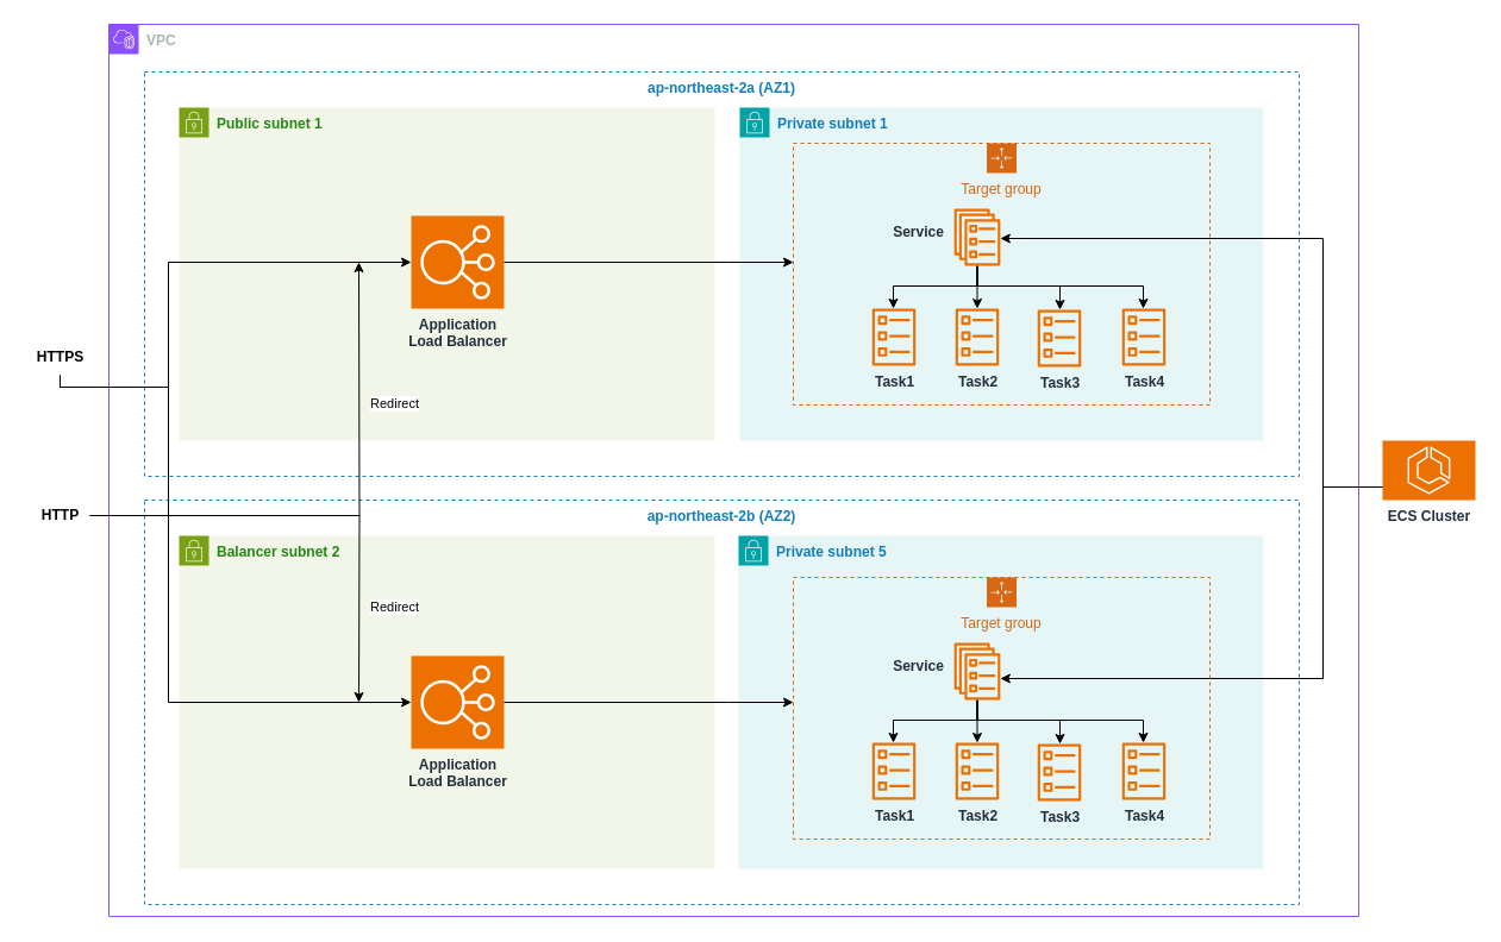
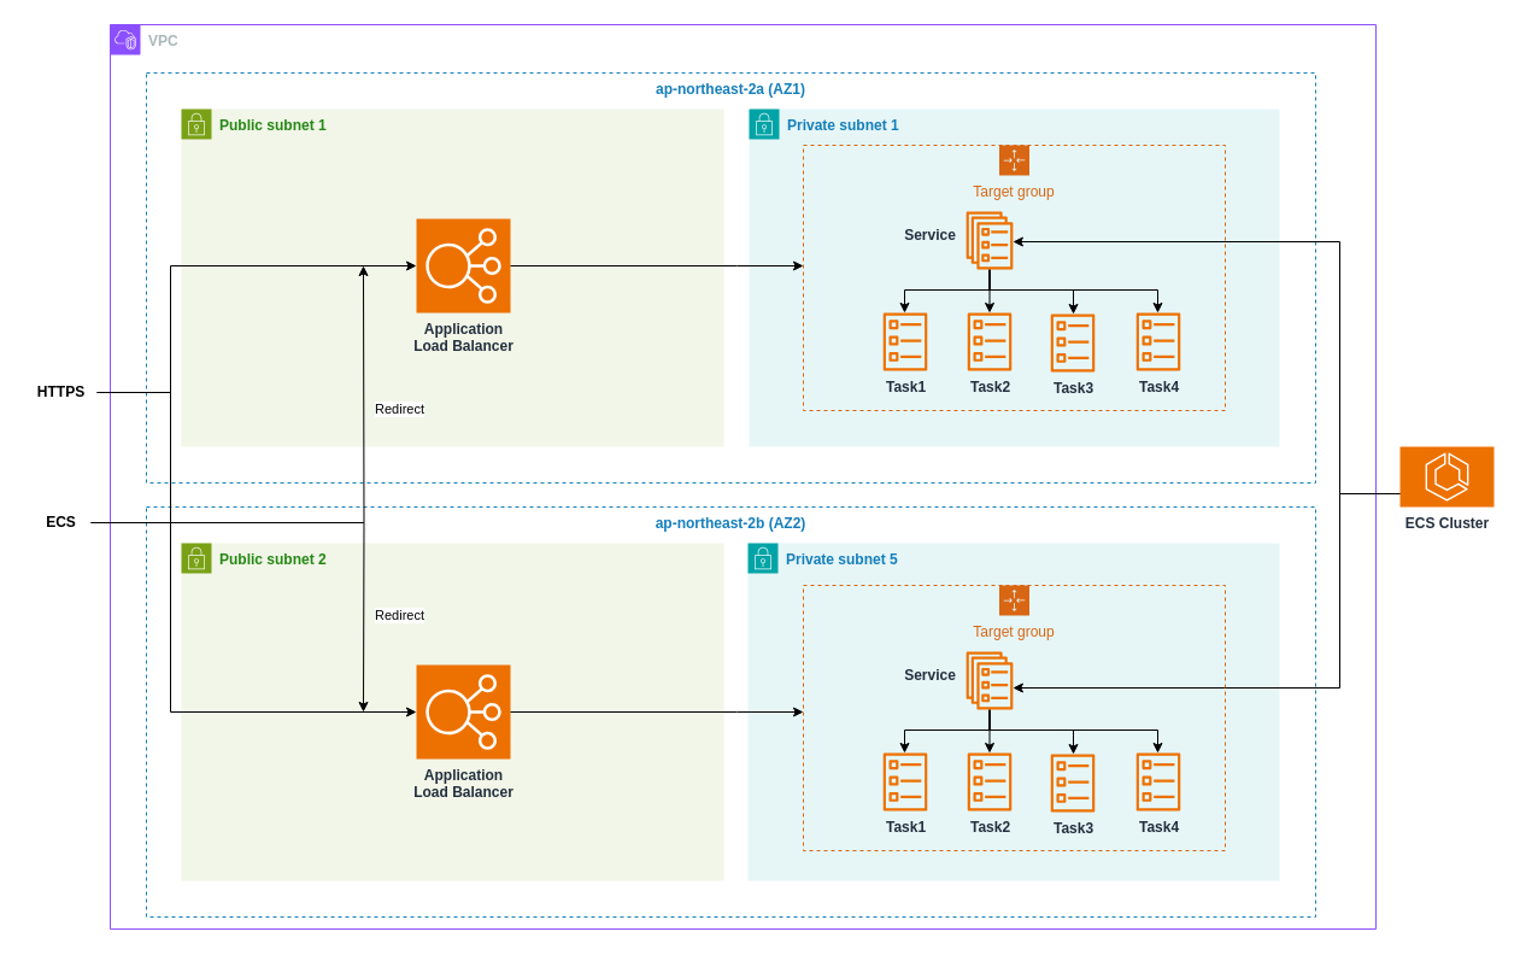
  <mxCell id="0" />
  <mxCell id="1" parent="0" />
  <mxCell id="2" value="VPC" style="points=[[0,0],[0.25,0],[0.5,0],[0.75,0],[1,0],[1,0.25],[1,0.5],[1,0.75],[1,1],[0.75,1],[0.5,1],[0.25,1],[0,1],[0,0.75],[0,0.5],[0,0.25]];outlineConnect=0;gradientColor=none;html=1;whiteSpace=wrap;fontSize=12;fontStyle=1;container=1;pointerEvents=0;collapsible=0;recursiveResize=0;shape=mxgraph.aws4.group;grIcon=mxgraph.aws4.group_vpc2;strokeColor=#8C4FFF;fillColor=none;verticalAlign=top;align=left;spacingLeft=30;fontColor=#AAB7B8;dashed=0;labelBackgroundColor=none;spacingTop=0;textShadow=0;" vertex="1" parent="1"><mxGeometry x="91" y="20" width="1050" height="750" as="geometry" /></mxCell>
  <mxCell id="3" value="ap-northeast-2a (AZ1)" style="fillColor=none;strokeColor=#147EBA;dashed=1;verticalAlign=top;fontStyle=1;fontColor=#147EBA;whiteSpace=wrap;html=1;labelBackgroundColor=none;spacingTop=0;textShadow=0;" vertex="1" parent="2"><mxGeometry x="30" y="40" width="970" height="340" as="geometry" /></mxCell>
  <mxCell id="4" value="Private subnet 1" style="points=[[0,0],[0.25,0],[0.5,0],[0.75,0],[1,0],[1,0.25],[1,0.5],[1,0.75],[1,1],[0.75,1],[0.5,1],[0.25,1],[0,1],[0,0.75],[0,0.5],[0,0.25]];outlineConnect=0;gradientColor=none;html=1;whiteSpace=wrap;fontSize=12;fontStyle=1;container=1;pointerEvents=0;collapsible=0;recursiveResize=0;shape=mxgraph.aws4.group;grIcon=mxgraph.aws4.group_security_group;grStroke=0;strokeColor=#00A4A6;fillColor=#E6F6F7;verticalAlign=top;align=left;spacingLeft=30;fontColor=#147EBA;dashed=0;labelBackgroundColor=none;spacingTop=0;textShadow=0;" vertex="1" parent="2"><mxGeometry x="530" y="70" width="440" height="280" as="geometry" /></mxCell>
  <mxCell id="5" value="" style="group" vertex="1" connectable="0" parent="4"><mxGeometry x="45" y="30" width="350" height="220" as="geometry" /></mxCell>
  <mxCell id="6" value="Task1" style="sketch=0;outlineConnect=0;fontColor=#232F3E;gradientColor=none;fillColor=#ED7100;strokeColor=none;dashed=0;verticalLabelPosition=bottom;verticalAlign=top;align=center;html=1;fontSize=12;fontStyle=1;aspect=fixed;pointerEvents=1;shape=mxgraph.aws4.ecs_task;labelBackgroundColor=none;spacingTop=0;textShadow=0;" vertex="1" parent="5"><mxGeometry x="66" y="139" width="37" height="48" as="geometry" /></mxCell>
  <mxCell id="7" value="Task2" style="sketch=0;outlineConnect=0;fontColor=#232F3E;gradientColor=none;fillColor=#ED7100;strokeColor=none;dashed=0;verticalLabelPosition=bottom;verticalAlign=top;align=center;html=1;fontSize=12;fontStyle=1;aspect=fixed;pointerEvents=1;shape=mxgraph.aws4.ecs_task;labelBackgroundColor=none;spacingTop=0;textShadow=0;" vertex="1" parent="5"><mxGeometry x="136" y="139" width="37" height="48" as="geometry" /></mxCell>
  <mxCell id="8" value="Task4" style="sketch=0;outlineConnect=0;fontColor=#232F3E;gradientColor=none;fillColor=#ED7100;strokeColor=none;dashed=0;verticalLabelPosition=bottom;verticalAlign=top;align=center;html=1;fontSize=12;fontStyle=1;aspect=fixed;pointerEvents=1;shape=mxgraph.aws4.ecs_task;labelBackgroundColor=none;spacingTop=0;textShadow=0;" vertex="1" parent="5"><mxGeometry x="276" y="139" width="37" height="48" as="geometry" /></mxCell>
  <mxCell id="9" value="Target group" style="points=[[0,0],[0.25,0],[0.5,0],[0.75,0],[1,0],[1,0.25],[1,0.5],[1,0.75],[1,1],[0.75,1],[0.5,1],[0.25,1],[0,1],[0,0.75],[0,0.5],[0,0.25]];outlineConnect=0;gradientColor=none;html=1;whiteSpace=wrap;fontSize=12;fontStyle=0;container=1;pointerEvents=0;collapsible=0;recursiveResize=0;shape=mxgraph.aws4.groupCenter;grIcon=mxgraph.aws4.group_auto_scaling_group;grStroke=1;strokeColor=#D86613;fillColor=none;verticalAlign=top;align=center;fontColor=#D86613;dashed=1;spacingTop=25;" vertex="1" parent="5"><mxGeometry width="350" height="220" as="geometry" /></mxCell>
  <mxCell id="10" value="ap-northeast-2b (AZ2)" style="fillColor=none;strokeColor=#147EBA;dashed=1;verticalAlign=top;fontStyle=1;fontColor=#147EBA;whiteSpace=wrap;html=1;labelBackgroundColor=none;spacingTop=0;textShadow=0;" vertex="1" parent="2"><mxGeometry x="30" y="400" width="970" height="340" as="geometry" /></mxCell>
- <mxCell id="11" value="Balancer subnet 2" style="points=[[0,0],[0.25,0],[0.5,0],[0.75,0],[1,0],[1,0.25],[1,0.5],[1,0.75],[1,1],[0.75,1],[0.5,1],[0.25,1],[0,1],[0,0.75],[0,0.5],[0,0.25]];outlineConnect=0;gradientColor=none;html=1;whiteSpace=wrap;fontSize=12;fontStyle=1;container=1;pointerEvents=0;collapsible=0;recursiveResize=0;shape=mxgraph.aws4.group;grIcon=mxgraph.aws4.group_security_group;grStroke=0;strokeColor=#7AA116;fillColor=#F2F6E8;verticalAlign=top;align=left;spacingLeft=30;fontColor=#248814;dashed=0;labelBackgroundColor=none;spacingTop=0;textShadow=0;" vertex="1" parent="2"><mxGeometry x="59" y="430" width="450" height="280" as="geometry" /></mxCell>
+ <mxCell id="11" value="Public subnet 2" style="points=[[0,0],[0.25,0],[0.5,0],[0.75,0],[1,0],[1,0.25],[1,0.5],[1,0.75],[1,1],[0.75,1],[0.5,1],[0.25,1],[0,1],[0,0.75],[0,0.5],[0,0.25]];outlineConnect=0;gradientColor=none;html=1;whiteSpace=wrap;fontSize=12;fontStyle=1;container=1;pointerEvents=0;collapsible=0;recursiveResize=0;shape=mxgraph.aws4.group;grIcon=mxgraph.aws4.group_security_group;grStroke=0;strokeColor=#7AA116;fillColor=#F2F6E8;verticalAlign=top;align=left;spacingLeft=30;fontColor=#248814;dashed=0;labelBackgroundColor=none;spacingTop=0;textShadow=0;" vertex="1" parent="2"><mxGeometry x="59" y="430" width="450" height="280" as="geometry" /></mxCell>
  <mxCell id="12" value="Application&lt;div&gt;Load Balancer&lt;/div&gt;" style="sketch=0;points=[[0,0,0],[0.25,0,0],[0.5,0,0],[0.75,0,0],[1,0,0],[0,1,0],[0.25,1,0],[0.5,1,0],[0.75,1,0],[1,1,0],[0,0.25,0],[0,0.5,0],[0,0.75,0],[1,0.25,0],[1,0.5,0],[1,0.75,0]];outlineConnect=0;fontColor=#232F3E;fillColor=#ED7100;strokeColor=#ffffff;dashed=0;verticalLabelPosition=bottom;verticalAlign=top;align=center;html=1;fontSize=12;fontStyle=1;aspect=fixed;shape=mxgraph.aws4.resourceIcon;resIcon=mxgraph.aws4.elastic_load_balancing;labelBackgroundColor=none;spacingTop=0;textShadow=0;" vertex="1" parent="11"><mxGeometry x="195" y="101" width="78" height="78" as="geometry" /></mxCell>
  <mxCell id="13" value="Private subnet 5" style="points=[[0,0],[0.25,0],[0.5,0],[0.75,0],[1,0],[1,0.25],[1,0.5],[1,0.75],[1,1],[0.75,1],[0.5,1],[0.25,1],[0,1],[0,0.75],[0,0.5],[0,0.25]];outlineConnect=0;gradientColor=none;html=1;whiteSpace=wrap;fontSize=12;fontStyle=1;container=1;pointerEvents=0;collapsible=0;recursiveResize=0;shape=mxgraph.aws4.group;grIcon=mxgraph.aws4.group_security_group;grStroke=0;strokeColor=#00A4A6;fillColor=#E6F6F7;verticalAlign=top;align=left;spacingLeft=30;fontColor=#147EBA;dashed=0;labelBackgroundColor=none;spacingTop=0;textShadow=0;" vertex="1" parent="2"><mxGeometry x="529" y="430" width="441" height="280" as="geometry" /></mxCell>
  <mxCell id="14" value="Public subnet 1" style="points=[[0,0],[0.25,0],[0.5,0],[0.75,0],[1,0],[1,0.25],[1,0.5],[1,0.75],[1,1],[0.75,1],[0.5,1],[0.25,1],[0,1],[0,0.75],[0,0.5],[0,0.25]];outlineConnect=0;gradientColor=none;html=1;whiteSpace=wrap;fontSize=12;fontStyle=1;container=1;pointerEvents=0;collapsible=0;recursiveResize=0;shape=mxgraph.aws4.group;grIcon=mxgraph.aws4.group_security_group;grStroke=0;strokeColor=#7AA116;fillColor=#F2F6E8;verticalAlign=top;align=left;spacingLeft=30;fontColor=#248814;dashed=0;labelBackgroundColor=none;spacingTop=0;textShadow=0;" vertex="1" parent="2"><mxGeometry x="59" y="70" width="450" height="280" as="geometry" /></mxCell>
  <mxCell id="15" value="Application&lt;div&gt;Load Balancer&lt;/div&gt;" style="sketch=0;points=[[0,0,0],[0.25,0,0],[0.5,0,0],[0.75,0,0],[1,0,0],[0,1,0],[0.25,1,0],[0.5,1,0],[0.75,1,0],[1,1,0],[0,0.25,0],[0,0.5,0],[0,0.75,0],[1,0.25,0],[1,0.5,0],[1,0.75,0]];outlineConnect=0;fontColor=#232F3E;fillColor=#ED7100;strokeColor=#ffffff;dashed=0;verticalLabelPosition=bottom;verticalAlign=top;align=center;html=1;fontSize=12;fontStyle=1;aspect=fixed;shape=mxgraph.aws4.resourceIcon;resIcon=mxgraph.aws4.elastic_load_balancing;labelBackgroundColor=none;spacingTop=0;textShadow=0;" vertex="1" parent="14"><mxGeometry x="195" y="91" width="78" height="78" as="geometry" /></mxCell>
  <mxCell id="16" style="edgeStyle=orthogonalEdgeStyle;rounded=0;orthogonalLoop=1;jettySize=auto;html=1;labelBackgroundColor=none;fontStyle=1;spacingTop=0;textShadow=0;" edge="1" parent="2" source="20" target="6"><mxGeometry relative="1" as="geometry"><Array as="points"><mxPoint x="730" y="220" /><mxPoint x="659" y="220" /></Array></mxGeometry></mxCell>
  <mxCell id="17" style="edgeStyle=orthogonalEdgeStyle;rounded=0;orthogonalLoop=1;jettySize=auto;html=1;labelBackgroundColor=none;fontStyle=1;spacingTop=0;textShadow=0;" edge="1" parent="2" source="20" target="7"><mxGeometry relative="1" as="geometry"><Array as="points"><mxPoint x="730" y="220" /><mxPoint x="729" y="220" /></Array></mxGeometry></mxCell>
  <mxCell id="18" style="edgeStyle=orthogonalEdgeStyle;rounded=0;orthogonalLoop=1;jettySize=auto;html=1;labelBackgroundColor=none;fontStyle=1;spacingTop=0;textShadow=0;" edge="1" parent="2" source="20" target="21"><mxGeometry relative="1" as="geometry"><Array as="points"><mxPoint x="730" y="220" /><mxPoint x="799" y="220" /></Array></mxGeometry></mxCell>
  <mxCell id="19" style="edgeStyle=orthogonalEdgeStyle;rounded=0;orthogonalLoop=1;jettySize=auto;html=1;labelBackgroundColor=none;fontStyle=1;spacingTop=0;textShadow=0;" edge="1" parent="2" source="20" target="8"><mxGeometry relative="1" as="geometry"><Array as="points"><mxPoint x="730" y="220" /><mxPoint x="869" y="220" /></Array></mxGeometry></mxCell>
  <mxCell id="20" value="Service" style="sketch=0;outlineConnect=0;fontColor=#232F3E;gradientColor=none;fillColor=#ED7100;strokeColor=none;dashed=0;verticalLabelPosition=bottom;verticalAlign=top;align=center;html=1;fontSize=12;fontStyle=1;aspect=fixed;pointerEvents=1;shape=mxgraph.aws4.ecs_service;labelBackgroundColor=none;spacingTop=0;textShadow=0;spacingLeft=0;spacingBottom=0;spacing=-40;spacingRight=100;" vertex="1" parent="2"><mxGeometry x="710" y="155" width="39" height="48" as="geometry" /></mxCell>
  <mxCell id="21" value="Task3" style="sketch=0;outlineConnect=0;fontColor=#232F3E;gradientColor=none;fillColor=#ED7100;strokeColor=none;dashed=0;verticalLabelPosition=bottom;verticalAlign=top;align=center;html=1;fontSize=12;fontStyle=1;aspect=fixed;pointerEvents=1;shape=mxgraph.aws4.ecs_task;labelBackgroundColor=none;spacingTop=0;textShadow=0;" vertex="1" parent="2"><mxGeometry x="780" y="240" width="37" height="48" as="geometry" /></mxCell>
  <mxCell id="22" style="edgeStyle=orthogonalEdgeStyle;rounded=0;orthogonalLoop=1;jettySize=auto;html=1;" edge="1" parent="2" source="15" target="9"><mxGeometry relative="1" as="geometry"><mxPoint x="570" y="200" as="targetPoint" /><Array as="points"><mxPoint x="520" y="200" /><mxPoint x="520" y="200" /></Array></mxGeometry></mxCell>
- <mxCell id="23" value="HTTPS" style="text;html=1;align=center;verticalAlign=middle;resizable=0;points=[];autosize=1;strokeColor=none;fillColor=none;labelBackgroundColor=none;fontStyle=1;spacingTop=0;textShadow=0;" vertex="1" parent="1"><mxGeometry x="20" y="285" width="60" height="30" as="geometry" /></mxCell>
+ <mxCell id="23" value="HTTPS" style="text;html=1;align=center;verticalAlign=middle;resizable=0;points=[];autosize=1;strokeColor=none;fillColor=none;labelBackgroundColor=none;fontStyle=1;spacingTop=0;textShadow=0;" vertex="1" parent="1"><mxGeometry x="20" y="310" width="60" height="30" as="geometry" /></mxCell>
  <mxCell id="24" value="Redirect" style="edgeStyle=orthogonalEdgeStyle;rounded=0;orthogonalLoop=1;jettySize=auto;html=1;" edge="1" parent="1" source="26"><mxGeometry x="0.582" y="30" relative="1" as="geometry"><mxPoint x="301" y="590" as="targetPoint" /><mxPoint as="offset" /></mxGeometry></mxCell>
  <mxCell id="25" value="Redirect" style="edgeStyle=orthogonalEdgeStyle;rounded=0;orthogonalLoop=1;jettySize=auto;html=1;" edge="1" parent="1" source="26"><mxGeometry x="0.454" y="-30" relative="1" as="geometry"><mxPoint x="301" y="220" as="targetPoint" /><mxPoint as="offset" /></mxGeometry></mxCell>
- <mxCell id="26" value="HTTP" style="text;html=1;align=center;verticalAlign=middle;resizable=0;points=[];autosize=1;strokeColor=none;fillColor=none;labelBackgroundColor=none;fontStyle=1;spacingTop=0;textShadow=0;" vertex="1" parent="1"><mxGeometry x="25" y="418" width="50" height="30" as="geometry" /></mxCell>
+ <mxCell id="26" value="ECS" style="text;html=1;align=center;verticalAlign=middle;resizable=0;points=[];autosize=1;strokeColor=none;fillColor=none;labelBackgroundColor=none;fontStyle=1;spacingTop=0;textShadow=0;" vertex="1" parent="1"><mxGeometry x="25" y="418" width="50" height="30" as="geometry" /></mxCell>
  <mxCell id="27" style="edgeStyle=orthogonalEdgeStyle;rounded=0;orthogonalLoop=1;jettySize=auto;html=1;" edge="1" parent="1" source="28" target="39"><mxGeometry relative="1" as="geometry"><Array as="points"><mxPoint x="1111" y="409" /><mxPoint x="1111" y="570" /></Array></mxGeometry></mxCell>
  <mxCell id="28" value="ECS Cluster" style="sketch=0;points=[[0,0,0],[0.25,0,0],[0.5,0,0],[0.75,0,0],[1,0,0],[0,1,0],[0.25,1,0],[0.5,1,0],[0.75,1,0],[1,1,0],[0,0.25,0],[0,0.5,0],[0,0.75,0],[1,0.25,0],[1,0.5,0],[1,0.75,0]];outlineConnect=0;fontColor=#232F3E;fillColor=#ED7100;strokeColor=#ffffff;dashed=0;verticalLabelPosition=bottom;verticalAlign=top;align=center;html=1;fontSize=12;fontStyle=1;aspect=fixed;shape=mxgraph.aws4.resourceIcon;resIcon=mxgraph.aws4.ecs;labelBackgroundColor=none;spacingTop=0;textShadow=0;" vertex="1" parent="1"><mxGeometry x="1161" y="370" width="78" height="50" as="geometry" /></mxCell>
  <mxCell id="29" style="edgeStyle=orthogonalEdgeStyle;rounded=0;orthogonalLoop=1;jettySize=auto;html=1;labelBackgroundColor=none;fontStyle=1;spacingTop=0;textShadow=0;" edge="1" parent="1" source="28" target="20"><mxGeometry relative="1" as="geometry"><Array as="points"><mxPoint x="1111" y="409" /><mxPoint x="1111" y="200" /></Array></mxGeometry></mxCell>
  <mxCell id="30" value="" style="group" vertex="1" connectable="0" parent="1"><mxGeometry x="666" y="485" width="350" height="220" as="geometry" /></mxCell>
  <mxCell id="31" value="Task1" style="sketch=0;outlineConnect=0;fontColor=#232F3E;gradientColor=none;fillColor=#ED7100;strokeColor=none;dashed=0;verticalLabelPosition=bottom;verticalAlign=top;align=center;html=1;fontSize=12;fontStyle=1;aspect=fixed;pointerEvents=1;shape=mxgraph.aws4.ecs_task;labelBackgroundColor=none;spacingTop=0;textShadow=0;" vertex="1" parent="30"><mxGeometry x="66" y="139" width="37" height="48" as="geometry" /></mxCell>
  <mxCell id="32" value="Task2" style="sketch=0;outlineConnect=0;fontColor=#232F3E;gradientColor=none;fillColor=#ED7100;strokeColor=none;dashed=0;verticalLabelPosition=bottom;verticalAlign=top;align=center;html=1;fontSize=12;fontStyle=1;aspect=fixed;pointerEvents=1;shape=mxgraph.aws4.ecs_task;labelBackgroundColor=none;spacingTop=0;textShadow=0;" vertex="1" parent="30"><mxGeometry x="136" y="139" width="37" height="48" as="geometry" /></mxCell>
  <mxCell id="33" value="Task4" style="sketch=0;outlineConnect=0;fontColor=#232F3E;gradientColor=none;fillColor=#ED7100;strokeColor=none;dashed=0;verticalLabelPosition=bottom;verticalAlign=top;align=center;html=1;fontSize=12;fontStyle=1;aspect=fixed;pointerEvents=1;shape=mxgraph.aws4.ecs_task;labelBackgroundColor=none;spacingTop=0;textShadow=0;" vertex="1" parent="30"><mxGeometry x="276" y="139" width="37" height="48" as="geometry" /></mxCell>
  <mxCell id="34" value="Target group" style="points=[[0,0],[0.25,0],[0.5,0],[0.75,0],[1,0],[1,0.25],[1,0.5],[1,0.75],[1,1],[0.75,1],[0.5,1],[0.25,1],[0,1],[0,0.75],[0,0.5],[0,0.25]];outlineConnect=0;gradientColor=none;html=1;whiteSpace=wrap;fontSize=12;fontStyle=0;container=1;pointerEvents=0;collapsible=0;recursiveResize=0;shape=mxgraph.aws4.groupCenter;grIcon=mxgraph.aws4.group_auto_scaling_group;grStroke=1;strokeColor=#D86613;fillColor=none;verticalAlign=top;align=center;fontColor=#D86613;dashed=1;spacingTop=25;" vertex="1" parent="30"><mxGeometry width="350" height="220" as="geometry" /></mxCell>
  <mxCell id="35" style="edgeStyle=orthogonalEdgeStyle;rounded=0;orthogonalLoop=1;jettySize=auto;html=1;labelBackgroundColor=none;fontStyle=1;spacingTop=0;textShadow=0;" edge="1" parent="1" source="39" target="31"><mxGeometry relative="1" as="geometry"><Array as="points"><mxPoint x="821" y="605" /><mxPoint x="750" y="605" /></Array></mxGeometry></mxCell>
  <mxCell id="36" style="edgeStyle=orthogonalEdgeStyle;rounded=0;orthogonalLoop=1;jettySize=auto;html=1;labelBackgroundColor=none;fontStyle=1;spacingTop=0;textShadow=0;" edge="1" parent="1" source="39" target="32"><mxGeometry relative="1" as="geometry"><Array as="points"><mxPoint x="821" y="605" /><mxPoint x="820" y="605" /></Array></mxGeometry></mxCell>
  <mxCell id="37" style="edgeStyle=orthogonalEdgeStyle;rounded=0;orthogonalLoop=1;jettySize=auto;html=1;labelBackgroundColor=none;fontStyle=1;spacingTop=0;textShadow=0;" edge="1" parent="1" source="39" target="40"><mxGeometry relative="1" as="geometry"><Array as="points"><mxPoint x="821" y="605" /><mxPoint x="890" y="605" /></Array></mxGeometry></mxCell>
  <mxCell id="38" style="edgeStyle=orthogonalEdgeStyle;rounded=0;orthogonalLoop=1;jettySize=auto;html=1;labelBackgroundColor=none;fontStyle=1;spacingTop=0;textShadow=0;" edge="1" parent="1" source="39" target="33"><mxGeometry relative="1" as="geometry"><Array as="points"><mxPoint x="821" y="605" /><mxPoint x="960" y="605" /></Array></mxGeometry></mxCell>
  <mxCell id="39" value="Service" style="sketch=0;outlineConnect=0;fontColor=#232F3E;gradientColor=none;fillColor=#ED7100;strokeColor=none;dashed=0;verticalLabelPosition=bottom;verticalAlign=top;align=center;html=1;fontSize=12;fontStyle=1;aspect=fixed;pointerEvents=1;shape=mxgraph.aws4.ecs_service;labelBackgroundColor=none;spacingTop=0;textShadow=0;spacingLeft=0;spacingBottom=0;spacing=-40;spacingRight=100;" vertex="1" parent="1"><mxGeometry x="801" y="540" width="39" height="48" as="geometry" /></mxCell>
  <mxCell id="40" value="Task3" style="sketch=0;outlineConnect=0;fontColor=#232F3E;gradientColor=none;fillColor=#ED7100;strokeColor=none;dashed=0;verticalLabelPosition=bottom;verticalAlign=top;align=center;html=1;fontSize=12;fontStyle=1;aspect=fixed;pointerEvents=1;shape=mxgraph.aws4.ecs_task;labelBackgroundColor=none;spacingTop=0;textShadow=0;" vertex="1" parent="1"><mxGeometry x="871" y="625" width="37" height="48" as="geometry" /></mxCell>
  <mxCell id="41" style="edgeStyle=orthogonalEdgeStyle;rounded=0;orthogonalLoop=1;jettySize=auto;html=1;entryX=0;entryY=0.5;entryDx=0;entryDy=0;entryPerimeter=0;" edge="1" parent="1" source="23" target="12"><mxGeometry relative="1" as="geometry"><Array as="points"><mxPoint x="141" y="325" /><mxPoint x="141" y="590" /></Array></mxGeometry></mxCell>
  <mxCell id="42" style="edgeStyle=orthogonalEdgeStyle;rounded=0;orthogonalLoop=1;jettySize=auto;html=1;entryX=0;entryY=0.5;entryDx=0;entryDy=0;entryPerimeter=0;" edge="1" parent="1" source="23" target="15"><mxGeometry relative="1" as="geometry"><Array as="points"><mxPoint x="141" y="325" /><mxPoint x="141" y="220" /></Array></mxGeometry></mxCell>
  <mxCell id="43" style="edgeStyle=orthogonalEdgeStyle;rounded=0;orthogonalLoop=1;jettySize=auto;html=1;" edge="1" parent="1" source="12" target="34"><mxGeometry relative="1" as="geometry"><Array as="points"><mxPoint x="611" y="590" /><mxPoint x="611" y="590" /></Array></mxGeometry></mxCell>
